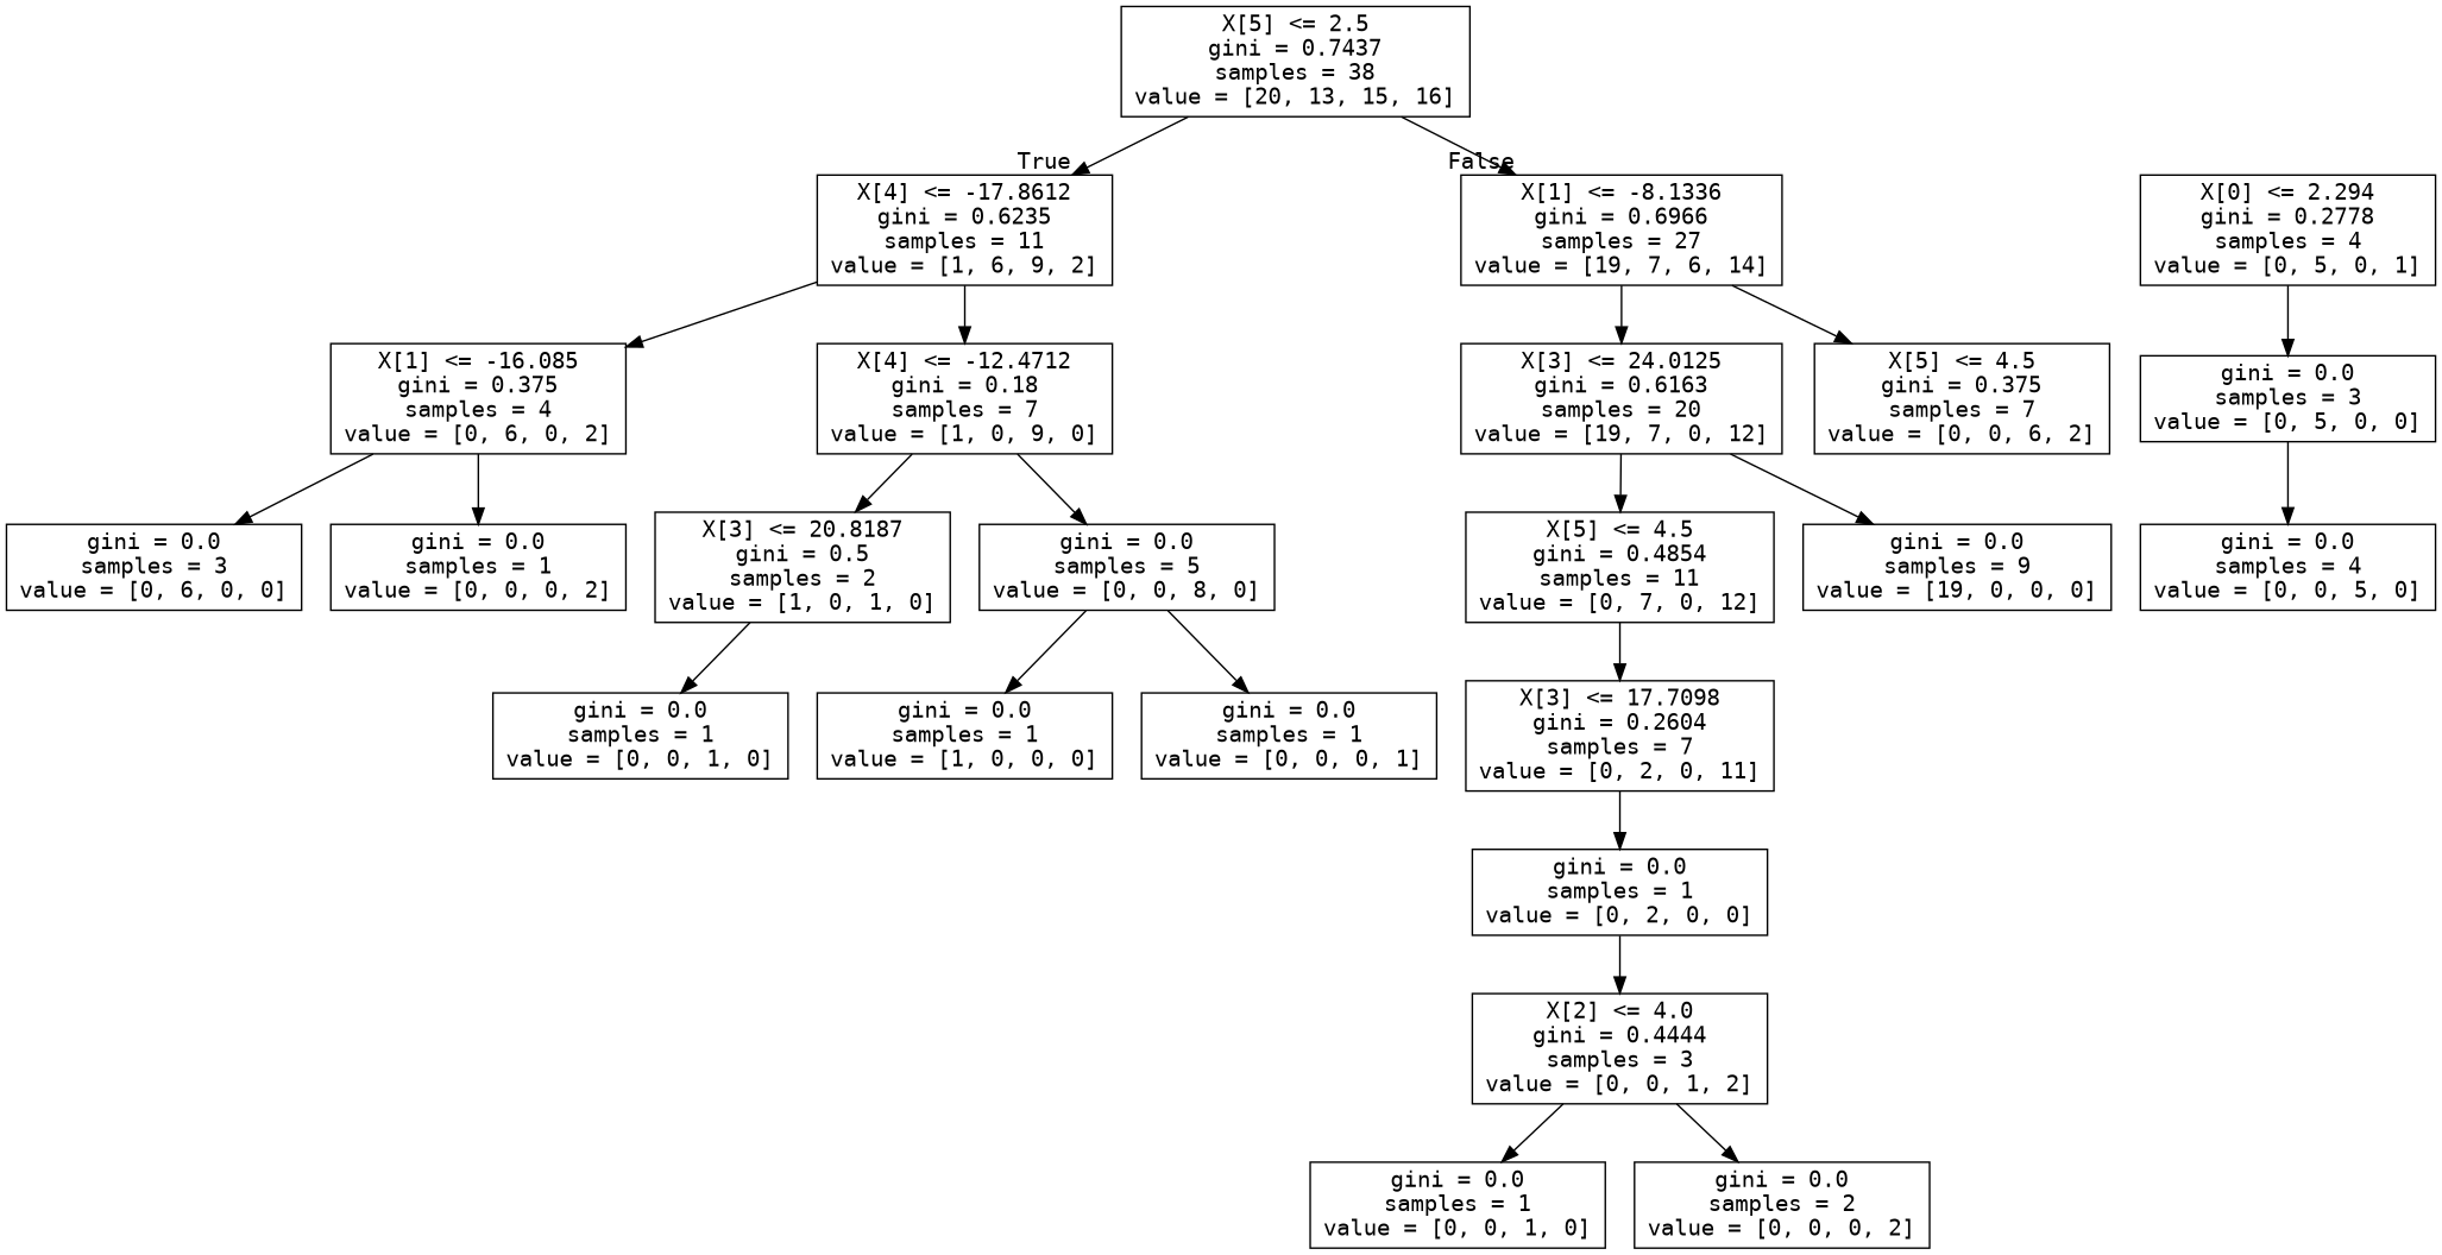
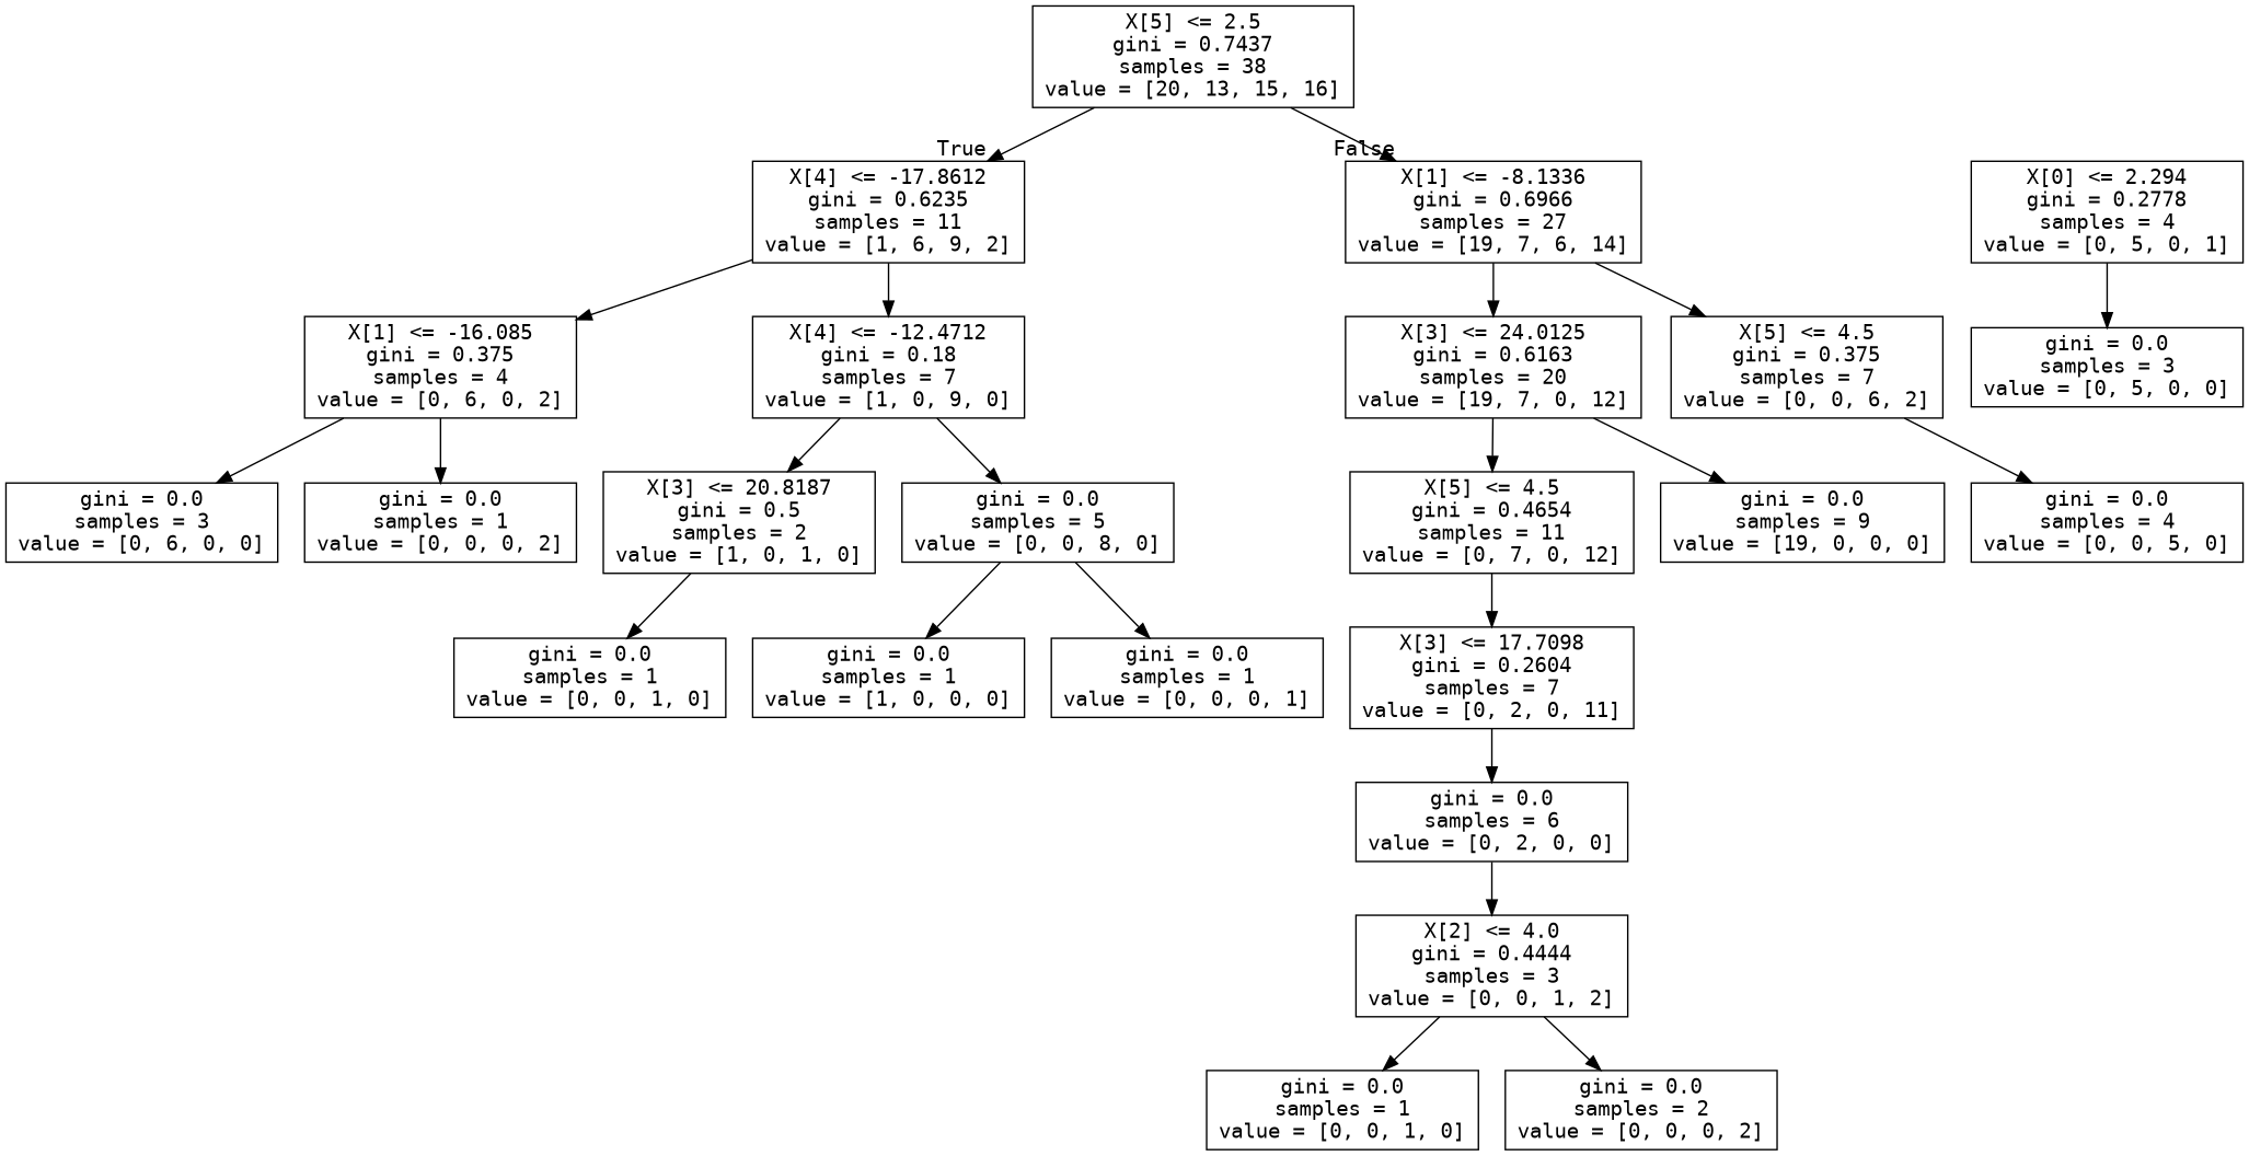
  digraph {
    fontname="DejaVu Sans Mono"
    node [fontname="DejaVu Sans Mono" shape=box]
    edge [fontname="DejaVu Sans Mono"]
    n1 [label="X[5] <= 2.5\ngini = 0.7437\nsamples = 38\nvalue = [20, 13, 15, 16]"]
    n2 [label="X[4] <= -17.8612\ngini = 0.6235\nsamples = 11\nvalue = [1, 6, 9, 2]"]
    n3 [label="X[1] <= -8.1336\ngini = 0.6966\nsamples = 27\nvalue = [19, 7, 6, 14]"]
    n4 [label="X[1] <= -16.085\ngini = 0.375\nsamples = 4\nvalue = [0, 6, 0, 2]"]
    n5 [label="X[4] <= -12.4712\ngini = 0.18\nsamples = 7\nvalue = [1, 0, 9, 0]"]
    n6 [label="X[3] <= 24.0125\ngini = 0.6163\nsamples = 20\nvalue = [19, 7, 0, 12]"]
    n7 [label="X[5] <= 4.5\ngini = 0.375\nsamples = 7\nvalue = [0, 0, 6, 2]"]
    n8 [label="gini = 0.0\nsamples = 3\nvalue = [0, 6, 0, 0]"]
    n9 [label="gini = 0.0\nsamples = 1\nvalue = [0, 0, 0, 2]"]
    n10 [label="X[3] <= 20.8187\ngini = 0.5\nsamples = 2\nvalue = [1, 0, 1, 0]"]
    n11 [label="gini = 0.0\nsamples = 5\nvalue = [0, 0, 8, 0]"]
    n12 [label="gini = 0.0\nsamples = 1\nvalue = [0, 0, 1, 0]"]
    n13 [label="gini = 0.0\nsamples = 1\nvalue = [1, 0, 0, 0]"]
    n14 [label="gini = 0.0\nsamples = 1\nvalue = [0, 0, 0, 1]"]
-   n15 [label="X[5] <= 4.5\ngini = 0.4854\nsamples = 11\nvalue = [0, 7, 0, 12]"]
+   n15 [label="X[5] <= 4.5\ngini = 0.4654\nsamples = 11\nvalue = [0, 7, 0, 12]"]
    n16 [label="gini = 0.0\nsamples = 9\nvalue = [19, 0, 0, 0]"]
    n17 [label="gini = 0.0\nsamples = 4\nvalue = [0, 0, 5, 0]"]
    n18 [label="X[3] <= 17.7098\ngini = 0.2604\nsamples = 7\nvalue = [0, 2, 0, 11]"]
    n19 [label="X[0] <= 2.294\ngini = 0.2778\nsamples = 4\nvalue = [0, 5, 0, 1]"]
    n20 [label="gini = 0.0\nsamples = 3\nvalue = [0, 5, 0, 0]"]
-   n21 [label="gini = 0.0\nsamples = 1\nvalue = [0, 2, 0, 0]"]
+   n21 [label="gini = 0.0\nsamples = 6\nvalue = [0, 2, 0, 0]"]
    n22 [label="X[2] <= 4.0\ngini = 0.4444\nsamples = 3\nvalue = [0, 0, 1, 2]"]
    n23 [label="gini = 0.0\nsamples = 1\nvalue = [0, 0, 1, 0]"]
    n24 [label="gini = 0.0\nsamples = 2\nvalue = [0, 0, 0, 2]"]
    n1 -> n2 [headlabel=True labelangle=45 labeldistance=2.5]
    n1 -> n3 [headlabel=False labelangle=-45 labeldistance=2.5]
    n2 -> n4
    n2 -> n5
    n3 -> n6
    n3 -> n7
    n4 -> n8
    n4 -> n9
    n5 -> n10
    n5 -> n11
    n6 -> n15
    n6 -> n16
-   n20 -> n17
+   n7 -> n17
    n10 -> n12
    n11 -> n13
    n11 -> n14
    n15 -> n18
    n18 -> n21
    n19 -> n20
    n21 -> n22
    n22 -> n23
    n22 -> n24
  }
